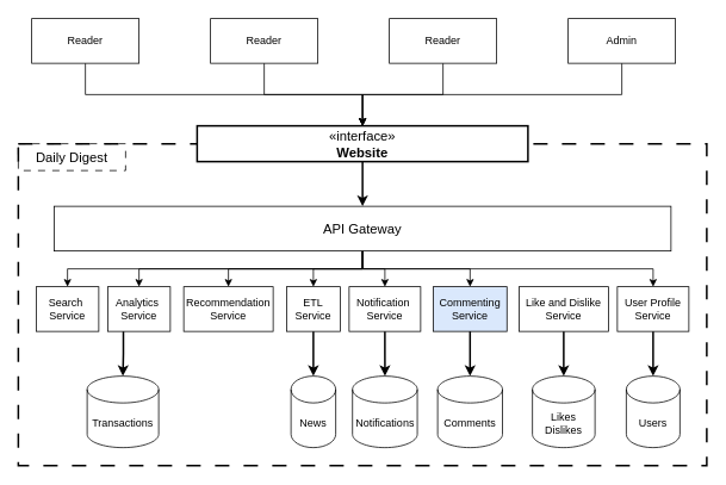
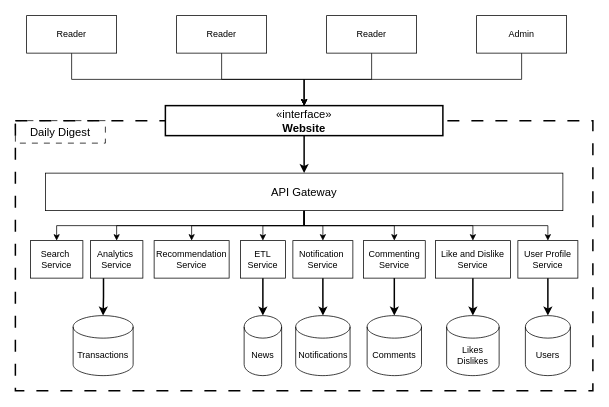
  <mxCell id="0" />
  <mxCell id="1" parent="0" />
  <mxCell id="2" value="" style="rounded=0;whiteSpace=wrap;html=1;fillColor=none;dashed=1;dashPattern=8 8;strokeWidth=2;" vertex="1" parent="1"><mxGeometry x="20" y="160" width="770" height="360" as="geometry" /></mxCell>
  <mxCell id="3" style="edgeStyle=orthogonalEdgeStyle;rounded=0;orthogonalLoop=1;jettySize=auto;html=1;exitX=0.5;exitY=1;exitDx=0;exitDy=0;strokeWidth=1;entryX=0.5;entryY=0;entryDx=0;entryDy=0;" edge="1" parent="1" source="44" target="18"><mxGeometry relative="1" as="geometry"><mxPoint x="320" y="140" as="targetPoint" /></mxGeometry></mxCell>
  <mxCell id="4" style="edgeStyle=orthogonalEdgeStyle;rounded=0;orthogonalLoop=1;jettySize=auto;html=1;entryX=0.5;entryY=0;entryDx=0;entryDy=0;" edge="1" parent="1" source="12" target="27"><mxGeometry relative="1" as="geometry" /></mxCell>
  <mxCell id="5" style="edgeStyle=orthogonalEdgeStyle;rounded=0;orthogonalLoop=1;jettySize=auto;html=1;entryX=0.5;entryY=0;entryDx=0;entryDy=0;" edge="1" parent="1" source="12" target="28"><mxGeometry relative="1" as="geometry" /></mxCell>
  <mxCell id="6" style="edgeStyle=orthogonalEdgeStyle;rounded=0;orthogonalLoop=1;jettySize=auto;html=1;" edge="1" parent="1" source="12" target="29"><mxGeometry relative="1" as="geometry" /></mxCell>
  <mxCell id="7" style="edgeStyle=orthogonalEdgeStyle;rounded=0;orthogonalLoop=1;jettySize=auto;html=1;entryX=0.5;entryY=0;entryDx=0;entryDy=0;" edge="1" parent="1" source="12" target="30"><mxGeometry relative="1" as="geometry" /></mxCell>
  <mxCell id="8" style="edgeStyle=orthogonalEdgeStyle;rounded=0;orthogonalLoop=1;jettySize=auto;html=1;entryX=0.5;entryY=0;entryDx=0;entryDy=0;" edge="1" parent="1" source="12" target="25"><mxGeometry relative="1" as="geometry" /></mxCell>
  <mxCell id="9" style="edgeStyle=orthogonalEdgeStyle;rounded=0;orthogonalLoop=1;jettySize=auto;html=1;entryX=0.5;entryY=0;entryDx=0;entryDy=0;" edge="1" parent="1" source="12" target="26"><mxGeometry relative="1" as="geometry" /></mxCell>
+ <mxCell id="10" style="edgeStyle=orthogonalEdgeStyle;rounded=0;orthogonalLoop=1;jettySize=auto;html=1;entryX=0.5;entryY=0;entryDx=0;entryDy=0;" edge="1" parent="1" source="12" target="31"><mxGeometry relative="1" as="geometry" /></mxCell>
  <mxCell id="11" style="edgeStyle=orthogonalEdgeStyle;rounded=0;orthogonalLoop=1;jettySize=auto;html=1;" edge="1" parent="1" source="12" target="32"><mxGeometry relative="1" as="geometry" /></mxCell>
  <mxCell id="12" value="&lt;font style=&quot;font-size: 15px;&quot;&gt;API Gateway&lt;/font&gt;" style="html=1;whiteSpace=wrap;fillColor=default;" vertex="1" parent="1"><mxGeometry x="60" y="230" width="690" height="50" as="geometry" /></mxCell>
  <mxCell id="13" style="edgeStyle=orthogonalEdgeStyle;rounded=0;orthogonalLoop=1;jettySize=auto;html=1;exitX=0.5;exitY=1;exitDx=0;exitDy=0;entryX=0.5;entryY=0;entryDx=0;entryDy=0;strokeWidth=1;" edge="1" parent="1" source="42" target="18"><mxGeometry relative="1" as="geometry" /></mxCell>
  <mxCell id="14" style="edgeStyle=orthogonalEdgeStyle;rounded=0;orthogonalLoop=1;jettySize=auto;html=1;exitX=0.5;exitY=1;exitDx=0;exitDy=0;entryX=0.5;entryY=0;entryDx=0;entryDy=0;strokeWidth=1;" edge="1" parent="1" source="43" target="18"><mxGeometry relative="1" as="geometry" /></mxCell>
  <mxCell id="15" style="edgeStyle=orthogonalEdgeStyle;rounded=0;orthogonalLoop=1;jettySize=auto;html=1;exitX=0.5;exitY=1;exitDx=0;exitDy=0;entryX=0.5;entryY=0;entryDx=0;entryDy=0;strokeWidth=1;" edge="1" parent="1" source="45" target="18"><mxGeometry relative="1" as="geometry" /></mxCell>
  <mxCell id="16" value="&lt;font style=&quot;font-size: 15px;&quot;&gt;Daily Digest&lt;/font&gt;" style="rounded=0;whiteSpace=wrap;html=1;fillColor=none;dashed=1;strokeColor=default;dashPattern=8 8;" vertex="1" parent="1"><mxGeometry x="20" y="160" width="120" height="30" as="geometry" /></mxCell>
  <mxCell id="17" style="edgeStyle=orthogonalEdgeStyle;rounded=0;orthogonalLoop=1;jettySize=auto;html=1;exitX=0.5;exitY=1;exitDx=0;exitDy=0;strokeWidth=2;" edge="1" parent="1" source="18" target="12"><mxGeometry relative="1" as="geometry" /></mxCell>
  <mxCell id="18" value="&lt;font style=&quot;font-size: 15px;&quot;&gt;«interface»&lt;br&gt;&lt;b&gt;Website&lt;/b&gt;&lt;/font&gt;" style="html=1;whiteSpace=wrap;strokeWidth=2;" vertex="1" parent="1"><mxGeometry x="220" y="140" width="370" height="40" as="geometry" /></mxCell>
  <mxCell id="19" value="Transactions" style="shape=cylinder3;whiteSpace=wrap;html=1;boundedLbl=1;backgroundOutline=1;size=15;" vertex="1" parent="1"><mxGeometry x="97" y="420" width="80" height="80" as="geometry" /></mxCell>
  <mxCell id="20" value="News" style="shape=cylinder3;whiteSpace=wrap;html=1;boundedLbl=1;backgroundOutline=1;size=15;" vertex="1" parent="1"><mxGeometry x="325" y="420" width="50" height="80" as="geometry" /></mxCell>
  <mxCell id="21" value="Notifications" style="shape=cylinder3;whiteSpace=wrap;html=1;boundedLbl=1;backgroundOutline=1;size=15;" vertex="1" parent="1"><mxGeometry x="393.75" y="420" width="72.5" height="80" as="geometry" /></mxCell>
  <mxCell id="22" value="Likes&lt;div&gt;Dislikes&lt;/div&gt;" style="shape=cylinder3;whiteSpace=wrap;html=1;boundedLbl=1;backgroundOutline=1;size=15;" vertex="1" parent="1"><mxGeometry x="595" y="420" width="70" height="80" as="geometry" /></mxCell>
  <mxCell id="23" value="Users" style="shape=cylinder3;whiteSpace=wrap;html=1;boundedLbl=1;backgroundOutline=1;size=15;" vertex="1" parent="1"><mxGeometry x="700" y="420" width="60" height="80" as="geometry" /></mxCell>
  <mxCell id="24" value="" style="group" vertex="1" connectable="0" parent="1"><mxGeometry x="40" y="320" width="730" height="50" as="geometry" /></mxCell>
  <mxCell id="25" value="Notification&amp;nbsp;&lt;div&gt;Service&lt;/div&gt;" style="html=1;whiteSpace=wrap;" vertex="1" parent="24"><mxGeometry x="350" width="80" height="50" as="geometry" /></mxCell>
- <mxCell id="26" value="Commenting&lt;br&gt;Service" style="html=1;whiteSpace=wrap;fillColor=#dae8fc;" vertex="1" parent="24"><mxGeometry x="444" width="82.5" height="50" as="geometry" /></mxCell>
+ <mxCell id="26" value="Commenting&lt;br&gt;Service" style="html=1;whiteSpace=wrap;" vertex="1" parent="24"><mxGeometry x="444" width="82.5" height="50" as="geometry" /></mxCell>
  <mxCell id="27" value="Search&amp;nbsp;&lt;div&gt;Service&lt;/div&gt;" style="html=1;whiteSpace=wrap;" vertex="1" parent="24"><mxGeometry width="70" height="50" as="geometry" /></mxCell>
  <mxCell id="28" value="Analytics&amp;nbsp;&lt;div&gt;Service&lt;/div&gt;" style="html=1;whiteSpace=wrap;" vertex="1" parent="24"><mxGeometry x="80" width="70" height="50" as="geometry" /></mxCell>
  <mxCell id="29" value="Recommendation&lt;div&gt;Service&lt;/div&gt;" style="html=1;whiteSpace=wrap;" vertex="1" parent="24"><mxGeometry x="165" width="100" height="50" as="geometry" /></mxCell>
  <mxCell id="30" value="ETL&lt;div&gt;Service&lt;/div&gt;" style="html=1;whiteSpace=wrap;" vertex="1" parent="24"><mxGeometry x="280" width="60" height="50" as="geometry" /></mxCell>
  <mxCell id="31" value="Like and Dislike&lt;div&gt;Service&lt;/div&gt;" style="html=1;whiteSpace=wrap;" vertex="1" parent="24"><mxGeometry x="540" width="100" height="50" as="geometry" /></mxCell>
  <mxCell id="32" value="User Profile&lt;br&gt;Service" style="html=1;whiteSpace=wrap;" vertex="1" parent="24"><mxGeometry x="650" width="80" height="50" as="geometry" /></mxCell>
  <mxCell id="33" style="edgeStyle=orthogonalEdgeStyle;rounded=0;orthogonalLoop=1;jettySize=auto;html=1;exitX=0.25;exitY=1;exitDx=0;exitDy=0;strokeWidth=2;" edge="1" parent="1" source="28" target="19"><mxGeometry relative="1" as="geometry" /></mxCell>
  <mxCell id="34" style="edgeStyle=orthogonalEdgeStyle;rounded=0;orthogonalLoop=1;jettySize=auto;html=1;strokeWidth=2;" edge="1" parent="1" source="30" target="20"><mxGeometry relative="1" as="geometry" /></mxCell>
  <mxCell id="35" style="edgeStyle=orthogonalEdgeStyle;rounded=0;orthogonalLoop=1;jettySize=auto;html=1;strokeWidth=2;" edge="1" parent="1" source="25" target="21"><mxGeometry relative="1" as="geometry" /></mxCell>
  <mxCell id="36" style="edgeStyle=orthogonalEdgeStyle;rounded=0;orthogonalLoop=1;jettySize=auto;html=1;strokeWidth=2;" edge="1" parent="1" source="31" target="22"><mxGeometry relative="1" as="geometry" /></mxCell>
  <mxCell id="37" style="edgeStyle=orthogonalEdgeStyle;rounded=0;orthogonalLoop=1;jettySize=auto;html=1;strokeWidth=2;" edge="1" parent="1" source="32" target="23"><mxGeometry relative="1" as="geometry" /></mxCell>
  <mxCell id="38" value="Comments" style="shape=cylinder3;whiteSpace=wrap;html=1;boundedLbl=1;backgroundOutline=1;size=15;" vertex="1" parent="1"><mxGeometry x="489" y="420" width="72.5" height="80" as="geometry" /></mxCell>
  <mxCell id="39" style="edgeStyle=orthogonalEdgeStyle;rounded=0;orthogonalLoop=1;jettySize=auto;html=1;strokeWidth=2;" edge="1" parent="1" source="26" target="38"><mxGeometry relative="1" as="geometry" /></mxCell>
  <mxCell id="40" value="" style="group" vertex="1" connectable="0" parent="1"><mxGeometry x="100" y="20" width="655" height="50" as="geometry" /></mxCell>
  <mxCell id="41" value="" style="group;strokeWidth=3;" vertex="1" connectable="0" parent="40"><mxGeometry width="520" height="50" as="geometry" /></mxCell>
  <mxCell id="42" value="Reader" style="html=1;whiteSpace=wrap;strokeWidth=1;" vertex="1" parent="41"><mxGeometry x="135" width="120" height="50" as="geometry" /></mxCell>
  <mxCell id="43" value="Reader" style="html=1;whiteSpace=wrap;strokeWidth=1;" vertex="1" parent="41"><mxGeometry x="335" width="120" height="50" as="geometry" /></mxCell>
  <mxCell id="44" value="Reader" style="html=1;whiteSpace=wrap;strokeWidth=1;" vertex="1" parent="41"><mxGeometry x="-65" width="120" height="50" as="geometry" /></mxCell>
  <mxCell id="45" value="Admin" style="html=1;whiteSpace=wrap;strokeWidth=1;" vertex="1" parent="40"><mxGeometry x="535" width="120" height="50" as="geometry" /></mxCell>
